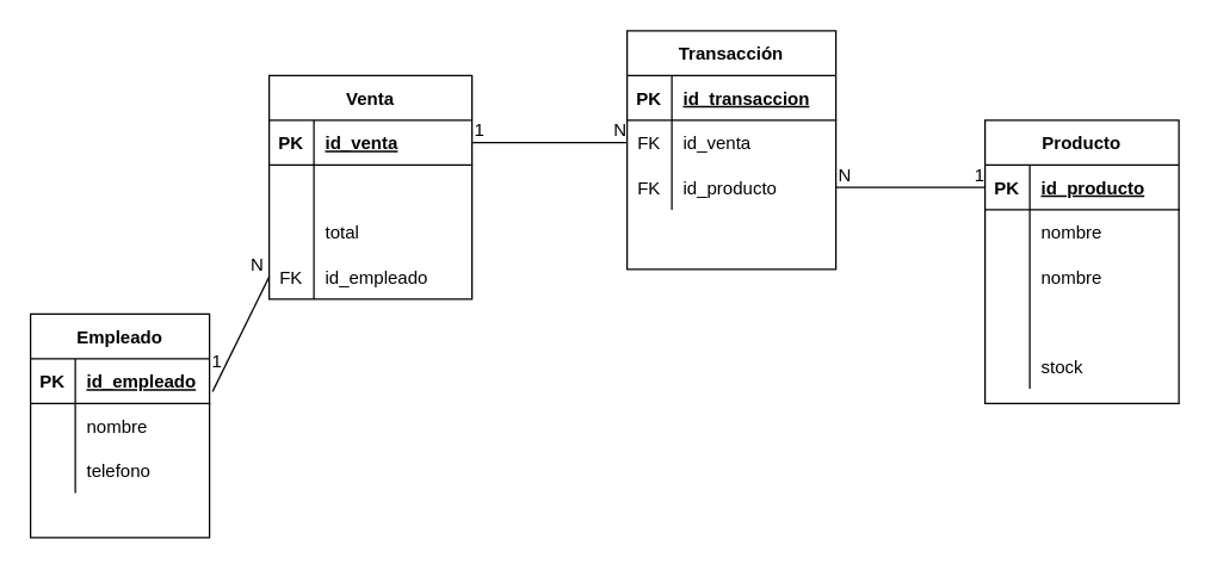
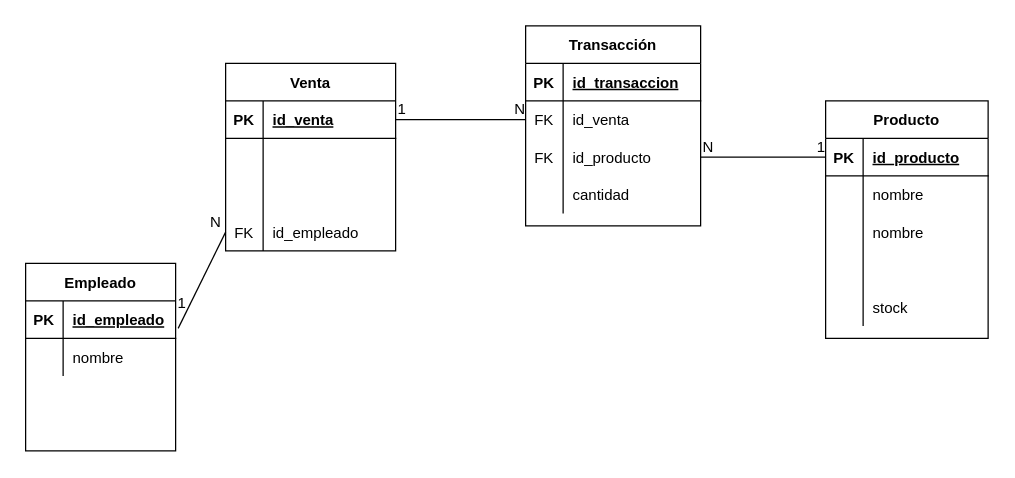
  <mxCell id="0" />
  <mxCell id="1" parent="0" />
  <mxCell id="2" value="Empleado" style="shape=table;startSize=30;container=1;collapsible=1;childLayout=tableLayout;fixedRows=1;rowLines=0;fontStyle=1;align=center;resizeLast=1;" parent="1" vertex="1"><mxGeometry x="20" y="210" width="120" height="150" as="geometry" /></mxCell>
  <mxCell id="3" value="" style="shape=partialRectangle;collapsible=0;dropTarget=0;pointerEvents=0;fillColor=none;top=0;left=0;bottom=1;right=0;points=[[0,0.5],[1,0.5]];portConstraint=eastwest;" parent="2" vertex="1"><mxGeometry y="30" width="120" height="30" as="geometry" /></mxCell>
  <mxCell id="4" value="PK" style="shape=partialRectangle;connectable=0;fillColor=none;top=0;left=0;bottom=0;right=0;fontStyle=1;overflow=hidden;" parent="3" vertex="1"><mxGeometry width="30" height="30" as="geometry" /></mxCell>
  <mxCell id="5" value="id_empleado" style="shape=partialRectangle;connectable=0;fillColor=none;top=0;left=0;bottom=0;right=0;align=left;spacingLeft=6;fontStyle=5;overflow=hidden;" parent="3" vertex="1"><mxGeometry x="30" width="90" height="30" as="geometry" /></mxCell>
  <mxCell id="6" value="" style="shape=partialRectangle;collapsible=0;dropTarget=0;pointerEvents=0;fillColor=none;top=0;left=0;bottom=0;right=0;points=[[0,0.5],[1,0.5]];portConstraint=eastwest;" parent="2" vertex="1"><mxGeometry y="60" width="120" height="30" as="geometry" /></mxCell>
  <mxCell id="7" value="" style="shape=partialRectangle;connectable=0;fillColor=none;top=0;left=0;bottom=0;right=0;editable=1;overflow=hidden;" parent="6" vertex="1"><mxGeometry width="30" height="30" as="geometry" /></mxCell>
  <mxCell id="8" value="nombre" style="shape=partialRectangle;connectable=0;fillColor=none;top=0;left=0;bottom=0;right=0;align=left;spacingLeft=6;overflow=hidden;" parent="6" vertex="1"><mxGeometry x="30" width="90" height="30" as="geometry" /></mxCell>
  <mxCell id="9" value="" style="shape=partialRectangle;collapsible=0;dropTarget=0;pointerEvents=0;fillColor=none;top=0;left=0;bottom=0;right=0;points=[[0,0.5],[1,0.5]];portConstraint=eastwest;" parent="2" vertex="1"><mxGeometry y="90" width="120" height="30" as="geometry" /></mxCell>
  <mxCell id="10" value="" style="shape=partialRectangle;connectable=0;fillColor=none;top=0;left=0;bottom=0;right=0;editable=1;overflow=hidden;" parent="9" vertex="1"><mxGeometry width="30" height="30" as="geometry" /></mxCell>
- <mxCell id="11" value="telefono" style="shape=partialRectangle;connectable=0;fillColor=none;top=0;left=0;bottom=0;right=0;align=left;spacingLeft=6;overflow=hidden;" parent="9" vertex="1"><mxGeometry x="30" width="90" height="30" as="geometry" /></mxCell>
  <mxCell id="12" value="" style="shape=partialRectangle;collapsible=0;dropTarget=0;pointerEvents=0;fillColor=none;top=0;left=0;bottom=0;right=0;points=[[0,0.5],[1,0.5]];portConstraint=eastwest;" parent="2" vertex="1"><mxGeometry y="120" width="120" height="30" as="geometry" /></mxCell>
  <mxCell id="13" value="" style="shape=partialRectangle;connectable=0;fillColor=none;top=0;left=0;bottom=0;right=0;editable=1;overflow=hidden;" parent="12" vertex="1"><mxGeometry width="30" height="30" as="geometry" /></mxCell>
  <mxCell id="14" value="Producto" style="shape=table;startSize=30;container=1;collapsible=1;childLayout=tableLayout;fixedRows=1;rowLines=0;fontStyle=1;align=center;resizeLast=1;" parent="1" vertex="1"><mxGeometry x="660" y="80" width="130" height="190" as="geometry" /></mxCell>
  <mxCell id="15" value="" style="shape=partialRectangle;collapsible=0;dropTarget=0;pointerEvents=0;fillColor=none;top=0;left=0;bottom=1;right=0;points=[[0,0.5],[1,0.5]];portConstraint=eastwest;" parent="14" vertex="1"><mxGeometry y="30" width="130" height="30" as="geometry" /></mxCell>
  <mxCell id="16" value="PK" style="shape=partialRectangle;connectable=0;fillColor=none;top=0;left=0;bottom=0;right=0;fontStyle=1;overflow=hidden;" parent="15" vertex="1"><mxGeometry width="30" height="30" as="geometry" /></mxCell>
  <mxCell id="17" value="id_producto" style="shape=partialRectangle;connectable=0;fillColor=none;top=0;left=0;bottom=0;right=0;align=left;spacingLeft=6;fontStyle=5;overflow=hidden;" parent="15" vertex="1"><mxGeometry x="30" width="100" height="30" as="geometry" /></mxCell>
  <mxCell id="18" value="" style="shape=partialRectangle;collapsible=0;dropTarget=0;pointerEvents=0;fillColor=none;top=0;left=0;bottom=0;right=0;points=[[0,0.5],[1,0.5]];portConstraint=eastwest;" parent="14" vertex="1"><mxGeometry y="60" width="130" height="30" as="geometry" /></mxCell>
  <mxCell id="19" value="" style="shape=partialRectangle;connectable=0;fillColor=none;top=0;left=0;bottom=0;right=0;editable=1;overflow=hidden;" parent="18" vertex="1"><mxGeometry width="30" height="30" as="geometry" /></mxCell>
  <mxCell id="20" value="nombre" style="shape=partialRectangle;connectable=0;fillColor=none;top=0;left=0;bottom=0;right=0;align=left;spacingLeft=6;overflow=hidden;" parent="18" vertex="1"><mxGeometry x="30" width="100" height="30" as="geometry" /></mxCell>
  <mxCell id="21" value="" style="shape=partialRectangle;collapsible=0;dropTarget=0;pointerEvents=0;fillColor=none;top=0;left=0;bottom=0;right=0;points=[[0,0.5],[1,0.5]];portConstraint=eastwest;" parent="14" vertex="1"><mxGeometry y="90" width="130" height="30" as="geometry" /></mxCell>
  <mxCell id="22" value="" style="shape=partialRectangle;connectable=0;fillColor=none;top=0;left=0;bottom=0;right=0;editable=1;overflow=hidden;" parent="21" vertex="1"><mxGeometry width="30" height="30" as="geometry" /></mxCell>
  <mxCell id="23" value="nombre" style="shape=partialRectangle;connectable=0;fillColor=none;top=0;left=0;bottom=0;right=0;align=left;spacingLeft=6;overflow=hidden;" parent="21" vertex="1"><mxGeometry x="30" width="100" height="30" as="geometry" /></mxCell>
  <mxCell id="24" value="" style="shape=partialRectangle;collapsible=0;dropTarget=0;pointerEvents=0;fillColor=none;top=0;left=0;bottom=0;right=0;points=[[0,0.5],[1,0.5]];portConstraint=eastwest;" parent="14" vertex="1"><mxGeometry y="120" width="130" height="30" as="geometry" /></mxCell>
  <mxCell id="25" value="" style="shape=partialRectangle;connectable=0;fillColor=none;top=0;left=0;bottom=0;right=0;editable=1;overflow=hidden;" parent="24" vertex="1"><mxGeometry width="30" height="30" as="geometry" /></mxCell>
  <mxCell id="26" value="" style="shape=partialRectangle;collapsible=0;dropTarget=0;pointerEvents=0;fillColor=none;top=0;left=0;bottom=0;right=0;points=[[0,0.5],[1,0.5]];portConstraint=eastwest;" parent="14" vertex="1"><mxGeometry y="150" width="130" height="30" as="geometry" /></mxCell>
  <mxCell id="27" value="" style="shape=partialRectangle;connectable=0;fillColor=none;top=0;left=0;bottom=0;right=0;editable=1;overflow=hidden;" parent="26" vertex="1"><mxGeometry width="30" height="30" as="geometry" /></mxCell>
  <mxCell id="28" value="stock" style="shape=partialRectangle;connectable=0;fillColor=none;top=0;left=0;bottom=0;right=0;align=left;spacingLeft=6;overflow=hidden;" parent="26" vertex="1"><mxGeometry x="30" width="100" height="30" as="geometry" /></mxCell>
  <mxCell id="29" value="Venta" style="shape=table;startSize=30;container=1;collapsible=1;childLayout=tableLayout;fixedRows=1;rowLines=0;fontStyle=1;align=center;resizeLast=1;" parent="1" vertex="1"><mxGeometry x="180" y="50" width="136" height="150" as="geometry" /></mxCell>
  <mxCell id="30" value="" style="shape=partialRectangle;collapsible=0;dropTarget=0;pointerEvents=0;fillColor=none;top=0;left=0;bottom=1;right=0;points=[[0,0.5],[1,0.5]];portConstraint=eastwest;" parent="29" vertex="1"><mxGeometry y="30" width="136" height="30" as="geometry" /></mxCell>
  <mxCell id="31" value="PK" style="shape=partialRectangle;connectable=0;fillColor=none;top=0;left=0;bottom=0;right=0;fontStyle=1;overflow=hidden;" parent="30" vertex="1"><mxGeometry width="30" height="30" as="geometry" /></mxCell>
  <mxCell id="32" value="id_venta" style="shape=partialRectangle;connectable=0;fillColor=none;top=0;left=0;bottom=0;right=0;align=left;spacingLeft=6;fontStyle=5;overflow=hidden;" parent="30" vertex="1"><mxGeometry x="30" width="106" height="30" as="geometry" /></mxCell>
  <mxCell id="33" value="" style="shape=partialRectangle;collapsible=0;dropTarget=0;pointerEvents=0;fillColor=none;top=0;left=0;bottom=0;right=0;points=[[0,0.5],[1,0.5]];portConstraint=eastwest;" parent="29" vertex="1"><mxGeometry y="60" width="136" height="30" as="geometry" /></mxCell>
  <mxCell id="34" value="" style="shape=partialRectangle;connectable=0;fillColor=none;top=0;left=0;bottom=0;right=0;editable=1;overflow=hidden;" parent="33" vertex="1"><mxGeometry width="30" height="30" as="geometry" /></mxCell>
  <mxCell id="35" value="" style="shape=partialRectangle;collapsible=0;dropTarget=0;pointerEvents=0;fillColor=none;top=0;left=0;bottom=0;right=0;points=[[0,0.5],[1,0.5]];portConstraint=eastwest;" parent="29" vertex="1"><mxGeometry y="90" width="136" height="30" as="geometry" /></mxCell>
  <mxCell id="36" value="" style="shape=partialRectangle;connectable=0;fillColor=none;top=0;left=0;bottom=0;right=0;editable=1;overflow=hidden;" parent="35" vertex="1"><mxGeometry width="30" height="30" as="geometry" /></mxCell>
- <mxCell id="37" value="total" style="shape=partialRectangle;connectable=0;fillColor=none;top=0;left=0;bottom=0;right=0;align=left;spacingLeft=6;overflow=hidden;" parent="35" vertex="1"><mxGeometry x="30" width="106" height="30" as="geometry" /></mxCell>
  <mxCell id="38" value="" style="shape=partialRectangle;collapsible=0;dropTarget=0;pointerEvents=0;fillColor=none;top=0;left=0;bottom=0;right=0;points=[[0,0.5],[1,0.5]];portConstraint=eastwest;" parent="29" vertex="1"><mxGeometry y="120" width="136" height="30" as="geometry" /></mxCell>
  <mxCell id="39" value="FK" style="shape=partialRectangle;connectable=0;fillColor=none;top=0;left=0;bottom=0;right=0;fontStyle=0;overflow=hidden;" parent="38" vertex="1"><mxGeometry width="30" height="30" as="geometry" /></mxCell>
  <mxCell id="40" value="id_empleado" style="shape=partialRectangle;connectable=0;fillColor=none;top=0;left=0;bottom=0;right=0;align=left;spacingLeft=6;fontStyle=0;overflow=hidden;" parent="38" vertex="1"><mxGeometry x="30" width="106" height="30" as="geometry" /></mxCell>
  <mxCell id="41" value="Transacción" style="shape=table;startSize=30;container=1;collapsible=1;childLayout=tableLayout;fixedRows=1;rowLines=0;fontStyle=1;align=center;resizeLast=1;" vertex="1" parent="1"><mxGeometry x="420" y="20" width="140" height="160" as="geometry" /></mxCell>
  <mxCell id="42" value="" style="shape=partialRectangle;collapsible=0;dropTarget=0;pointerEvents=0;fillColor=none;top=0;left=0;bottom=1;right=0;points=[[0,0.5],[1,0.5]];portConstraint=eastwest;" vertex="1" parent="41"><mxGeometry y="30" width="140" height="30" as="geometry" /></mxCell>
  <mxCell id="43" value="PK" style="shape=partialRectangle;connectable=0;fillColor=none;top=0;left=0;bottom=0;right=0;fontStyle=1;overflow=hidden;" vertex="1" parent="42"><mxGeometry width="30" height="30" as="geometry" /></mxCell>
  <mxCell id="44" value="id_transaccion" style="shape=partialRectangle;connectable=0;fillColor=none;top=0;left=0;bottom=0;right=0;align=left;spacingLeft=6;fontStyle=5;overflow=hidden;" vertex="1" parent="42"><mxGeometry x="30" width="110" height="30" as="geometry" /></mxCell>
  <mxCell id="45" value="" style="shape=partialRectangle;collapsible=0;dropTarget=0;pointerEvents=0;fillColor=none;top=0;left=0;bottom=0;right=0;points=[[0,0.5],[1,0.5]];portConstraint=eastwest;" vertex="1" parent="41"><mxGeometry y="60" width="140" height="30" as="geometry" /></mxCell>
  <mxCell id="46" value="FK" style="shape=partialRectangle;connectable=0;fillColor=none;top=0;left=0;bottom=0;right=0;editable=1;overflow=hidden;" vertex="1" parent="45"><mxGeometry width="30" height="30" as="geometry" /></mxCell>
  <mxCell id="47" value="id_venta" style="shape=partialRectangle;connectable=0;fillColor=none;top=0;left=0;bottom=0;right=0;align=left;spacingLeft=6;overflow=hidden;" vertex="1" parent="45"><mxGeometry x="30" width="110" height="30" as="geometry" /></mxCell>
  <mxCell id="48" value="" style="shape=partialRectangle;collapsible=0;dropTarget=0;pointerEvents=0;fillColor=none;top=0;left=0;bottom=0;right=0;points=[[0,0.5],[1,0.5]];portConstraint=eastwest;" vertex="1" parent="41"><mxGeometry y="90" width="140" height="30" as="geometry" /></mxCell>
  <mxCell id="49" value="FK" style="shape=partialRectangle;connectable=0;fillColor=none;top=0;left=0;bottom=0;right=0;editable=1;overflow=hidden;" vertex="1" parent="48"><mxGeometry width="30" height="30" as="geometry" /></mxCell>
  <mxCell id="50" value="id_producto" style="shape=partialRectangle;connectable=0;fillColor=none;top=0;left=0;bottom=0;right=0;align=left;spacingLeft=6;overflow=hidden;" vertex="1" parent="48"><mxGeometry x="30" width="110" height="30" as="geometry" /></mxCell>
  <mxCell id="51" value="" style="shape=partialRectangle;collapsible=0;dropTarget=0;pointerEvents=0;fillColor=none;top=0;left=0;bottom=0;right=0;points=[[0,0.5],[1,0.5]];portConstraint=eastwest;" vertex="1" parent="41"><mxGeometry y="120" width="140" height="30" as="geometry" /></mxCell>
  <mxCell id="52" value="" style="shape=partialRectangle;connectable=0;fillColor=none;top=0;left=0;bottom=0;right=0;editable=1;overflow=hidden;" vertex="1" parent="51"><mxGeometry width="30" height="30" as="geometry" /></mxCell>
+ <mxCell id="53" value="cantidad" style="shape=partialRectangle;connectable=0;fillColor=none;top=0;left=0;bottom=0;right=0;align=left;spacingLeft=6;overflow=hidden;" vertex="1" parent="51"><mxGeometry x="30" width="110" height="30" as="geometry" /></mxCell>
  <mxCell id="54" value="" style="endArrow=none;html=1;rounded=0;entryX=0;entryY=0.5;entryDx=0;entryDy=0;exitX=1;exitY=0.5;exitDx=0;exitDy=0;" edge="1" parent="1" source="30" target="45"><mxGeometry relative="1" as="geometry"><mxPoint x="310" y="150" as="sourcePoint" /><mxPoint x="466" y="160" as="targetPoint" /></mxGeometry></mxCell>
  <mxCell id="55" value="1" style="resizable=0;html=1;align=left;verticalAlign=bottom;" connectable="0" vertex="1" parent="54"><mxGeometry x="-1" relative="1" as="geometry" /></mxCell>
  <mxCell id="56" value="N" style="resizable=0;html=1;align=right;verticalAlign=bottom;" connectable="0" vertex="1" parent="54"><mxGeometry x="1" relative="1" as="geometry" /></mxCell>
  <mxCell id="57" value="" style="endArrow=none;html=1;rounded=0;exitX=1;exitY=0.5;exitDx=0;exitDy=0;" edge="1" parent="1" source="48" target="15"><mxGeometry relative="1" as="geometry"><mxPoint x="460" y="90" as="sourcePoint" /><mxPoint x="620" y="90" as="targetPoint" /></mxGeometry></mxCell>
  <mxCell id="58" value="N" style="resizable=0;html=1;align=left;verticalAlign=bottom;" connectable="0" vertex="1" parent="57"><mxGeometry x="-1" relative="1" as="geometry" /></mxCell>
  <mxCell id="59" value="1" style="resizable=0;html=1;align=right;verticalAlign=bottom;" connectable="0" vertex="1" parent="57"><mxGeometry x="1" relative="1" as="geometry" /></mxCell>
  <mxCell id="60" value="" style="endArrow=none;html=1;rounded=0;entryX=0;entryY=0.5;entryDx=0;entryDy=0;exitX=1.017;exitY=0.733;exitDx=0;exitDy=0;exitPerimeter=0;" edge="1" parent="1" source="3" target="38"><mxGeometry relative="1" as="geometry"><mxPoint x="130" y="214.5" as="sourcePoint" /><mxPoint x="290" y="214.5" as="targetPoint" /></mxGeometry></mxCell>
  <mxCell id="61" value="1" style="resizable=0;html=1;align=left;verticalAlign=bottom;" connectable="0" vertex="1" parent="60"><mxGeometry x="-1" relative="1" as="geometry"><mxPoint x="-2" y="-12" as="offset" /></mxGeometry></mxCell>
  <mxCell id="62" value="N&amp;nbsp;" style="resizable=0;html=1;align=right;verticalAlign=bottom;" connectable="0" vertex="1" parent="60"><mxGeometry x="1" relative="1" as="geometry" /></mxCell>
